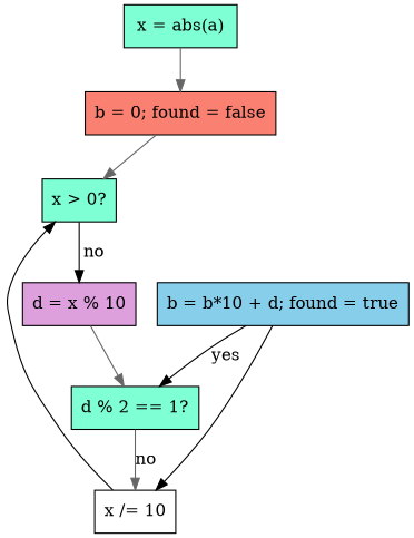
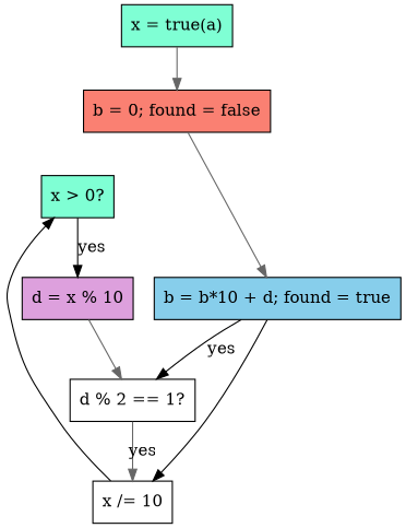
  digraph {
    node [fillcolor=aquamarine shape=box style=filled]
    edge [color=gray40]
-   n1 [label="x = abs(a)"]
+   n1 [label="x = true(a)"]
    n2 [fillcolor=salmon label="b = 0; found = false"]
    n3 [label="x > 0?"]
    n4 [fillcolor=plum label="d = x % 10"]
-   n5 [label="d % 2 == 1?"]
+   n5 [fillcolor=white label="d % 2 == 1?"]
    n6 [fillcolor=white label="x /= 10"]
    n7 [fillcolor=skyblue label="b = b*10 + d; found = true"]
    n1 -> n2
-   n2 -> n3
-   n3 -> n4 [color=black label=no]
+   n2 -> n7
+   n3 -> n4 [color=black label=yes]
    n4 -> n5
-   n5 -> n6 [label=no]
+   n5 -> n6 [label=yes]
    n6 -> n3 [color=black]
    n7 -> n5 [color=black label=yes]
    n7 -> n6 [color=black]
  }
